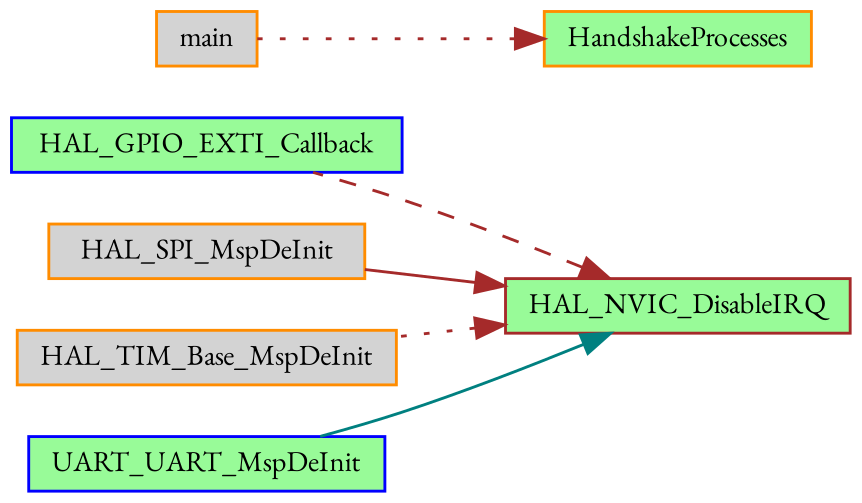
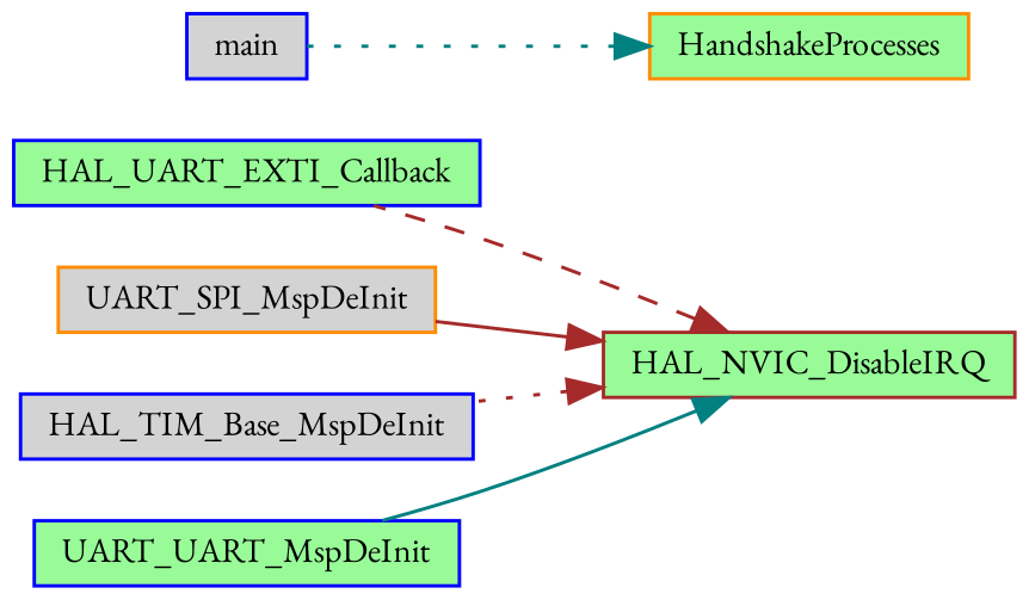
  digraph {
    fontname="EB Garamond"
    rankdir=RL
    node [color=blue fillcolor=palegreen fontname="EB Garamond" fontsize=10 shape=box style=filled]
    edge [color=brown dir=back fontname="EB Garamond" fontsize=10 labelfontname=Helvetica labelfontsize=10 style=solid]
    n1 [color=brown fontcolor=black height=0.2 label=HAL_NVIC_DisableIRQ width=0.4]
-   n2 [height=0.2 label=HAL_GPIO_EXTI_Callback width=0.4]
-   n3 [color=darkorange fillcolor=lightgrey height=0.2 label=HAL_SPI_MspDeInit width=0.4]
-   n4 [color=darkorange fillcolor=lightgrey height=0.2 label=HAL_TIM_Base_MspDeInit width=0.4]
+   n2 [height=0.2 label=HAL_UART_EXTI_Callback width=0.4]
+   n3 [color=darkorange fillcolor=lightgrey height=0.2 label=UART_SPI_MspDeInit width=0.4]
+   n4 [fillcolor=lightgrey height=0.2 label=HAL_TIM_Base_MspDeInit width=0.4]
    n5 [height=0.2 label=UART_UART_MspDeInit width=0.4]
    n6 [color=darkorange height=0.2 label=HandshakeProcesses width=0.4]
-   n7 [color=darkorange fillcolor=lightgrey height=0.2 label=main width=0.4]
+   n7 [fillcolor=lightgrey height=0.2 label=main width=0.4]
    n1 -> n2 [style=dashed]
    n1 -> n3
    n1 -> n4 [style=dotted]
    n1 -> n5 [color=teal]
-   n6 -> n7 [style=dotted]
+   n6 -> n7 [color=teal style=dotted]
  }
